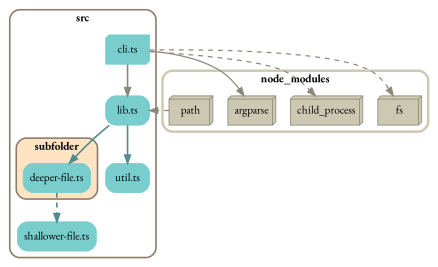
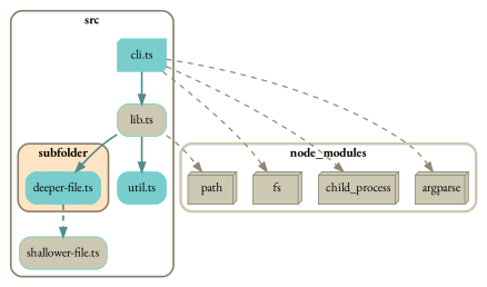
  digraph {
    compound=true
    fontname="EB Garamond"
    rankdir=TB
    splines=true
    node [color=darkslategray3 fontname="EB Garamond" shape=box3d style="rounded,filled"]
    edge [color=darkslategray4 fontname="EB Garamond" penwidth=2 style=dashed]
    n1 [label="deeper-file.ts" shape=rectangle]
    n2 [label="cli.ts"]
-   n3 [label="lib.ts" shape=rectangle]
-   n4 [label="shallower-file.ts" shape=rectangle]
+   n3 [label="lib.ts" shape=rectangle fillcolor=cornsilk3]
+   n4 [label="shallower-file.ts" shape=rectangle fillcolor=cornsilk3]
    n5 [label="util.ts" shape=rectangle]
    fs [color=cornsilk4 fillcolor=cornsilk3 style=filled]
    child_process [color=cornsilk4 fillcolor=cornsilk3 style=filled]
    argparse [color=cornsilk4 fillcolor=cornsilk3 style=filled]
    path [color=cornsilk4 fillcolor=cornsilk3 style=filled]
    subgraph cluster_1 {
      color=bisque4
      label=<<b>src</b>>
      penwidth=2
      style=rounded
      n2
      n3
      n4
      n5
      subgraph cluster_2 {
        color=bisque4
        fillcolor=bisque
        label=<<b>subfolder</b>>
        penwidth=2
        style="rounded,filled"
        n1
      }
    }
    subgraph cluster_3 {
      color=cornsilk3
      label=<<b>node_modules</b>>
      penwidth=3
      style=rounded
      fs
      child_process
      argparse
      path
    }
    n1 -> n4
-   n2 -> n3 [color=cornsilk4 style=""]
+   n2 -> n3 [style=""]
    n2 -> fs [color=cornsilk4 penwidth=1.5 weight=1]
    n2 -> child_process [color=cornsilk4 penwidth=1.5 weight=1]
-   n2 -> argparse [color=cornsilk4 penwidth=1.5 style=solid weight=1]
+   n2 -> argparse [color=cornsilk4 penwidth=1.5 weight=1]
    n3 -> n1 [style=""]
    n3 -> n5 [style=""]
-   path -> n3 [color=cornsilk4 penwidth=1.5 weight=1]
+   n3 -> path [color=cornsilk4 penwidth=1.5 weight=1]
  }
